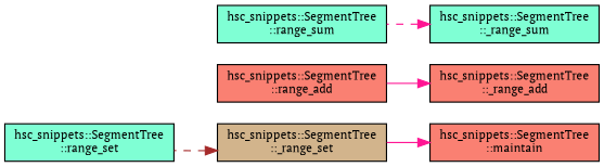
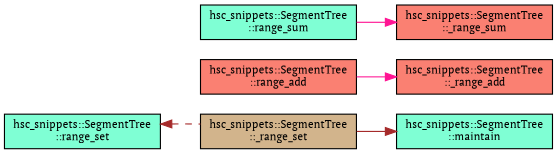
  digraph {
    fontname="PT Serif"
    rankdir=RL
    node [color=black fillcolor=aquamarine fontname="PT Serif" fontsize=10 shape=record style=filled]
    edge [color=brown dir=back fontname="PT Serif" fontsize=10 labelfontname=Helvetica labelfontsize=10 style=solid]
-   n1 [fillcolor=salmon fontcolor=black height=0.2 label="hsc_snippets::SegmentTree\l::maintain" width=0.4]
+   n1 [fontcolor=black height=0.2 label="hsc_snippets::SegmentTree\l::maintain" width=0.4]
    n2 [fillcolor=tan height=0.2 label="hsc_snippets::SegmentTree\l::_range_set" width=0.4]
    n3 [fillcolor=salmon height=0.2 label="hsc_snippets::SegmentTree\l::_range_add" width=0.4]
    n4 [fillcolor=salmon height=0.2 label="hsc_snippets::SegmentTree\l::range_add" width=0.4]
    n5 [height=0.2 label="hsc_snippets::SegmentTree\l::range_set" width=0.4]
-   n6 [height=0.2 label="hsc_snippets::SegmentTree\l::_range_sum" width=0.4]
+   n6 [fillcolor=salmon height=0.2 label="hsc_snippets::SegmentTree\l::_range_sum" width=0.4]
    n7 [height=0.2 label="hsc_snippets::SegmentTree\l::range_sum" width=0.4]
-   n1 -> n2 [color=deeppink]
-   n2 -> n5 [style=dashed]
+   n1 -> n2
+   n5 -> n2 [style=dashed]
    n3 -> n4 [color=deeppink]
-   n6 -> n7 [color=deeppink style=dashed]
+   n6 -> n7 [color=deeppink]
  }
